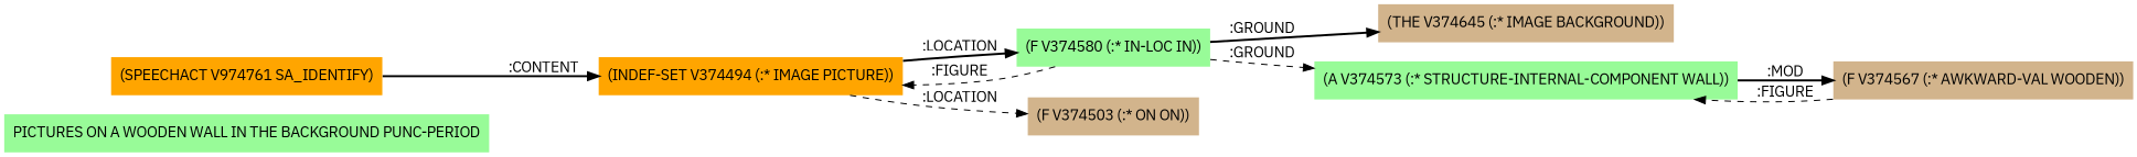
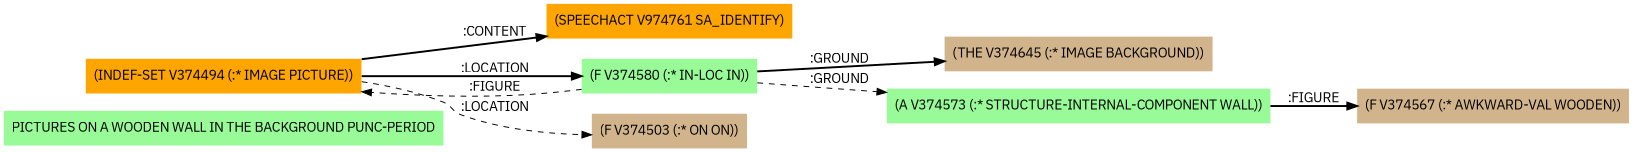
  digraph {
    fontname="IBM Plex Sans"
    rankdir=LR
    node [color=purple fillcolor=palegreen fontname="IBM Plex Sans" shape=none style=filled]
    edge [fontname="IBM Plex Sans" style=bold]
    "PICTURES ON A WOODEN WALL IN THE BACKGROUND PUNC-PERIOD"
    n2 [color=deeppink fillcolor=orange label="(SPEECHACT V974761 SA_IDENTIFY)"]
    n3 [color=deeppink fillcolor=orange label="(INDEF-SET V374494 (:* IMAGE PICTURE))"]
    n4 [label="(F V374580 (:* IN-LOC IN))"]
    n5 [fillcolor=tan label="(F V374503 (:* ON ON))"]
    n6 [color=deeppink fillcolor=tan label="(THE V374645 (:* IMAGE BACKGROUND))"]
    n7 [label="(A V374573 (:* STRUCTURE-INTERNAL-COMPONENT WALL))"]
    n8 [color=deeppink fillcolor=tan label="(F V374567 (:* AWKWARD-VAL WOODEN))"]
-   n2 -> n3 [label=":CONTENT"]
+   n3 -> n2 [label=":CONTENT"]
    n3 -> n4 [label=":LOCATION"]
    n3 -> n5 [label=":LOCATION" style=dashed]
    n4 -> n3 [label=":FIGURE" style=dashed]
    n4 -> n6 [label=":GROUND"]
    n4 -> n7 [label=":GROUND" style=dashed]
-   n7 -> n8 [label=":MOD"]
-   n8 -> n7 [label=":FIGURE" style=dashed]
+   n7 -> n8 [label=":FIGURE"]
  }
